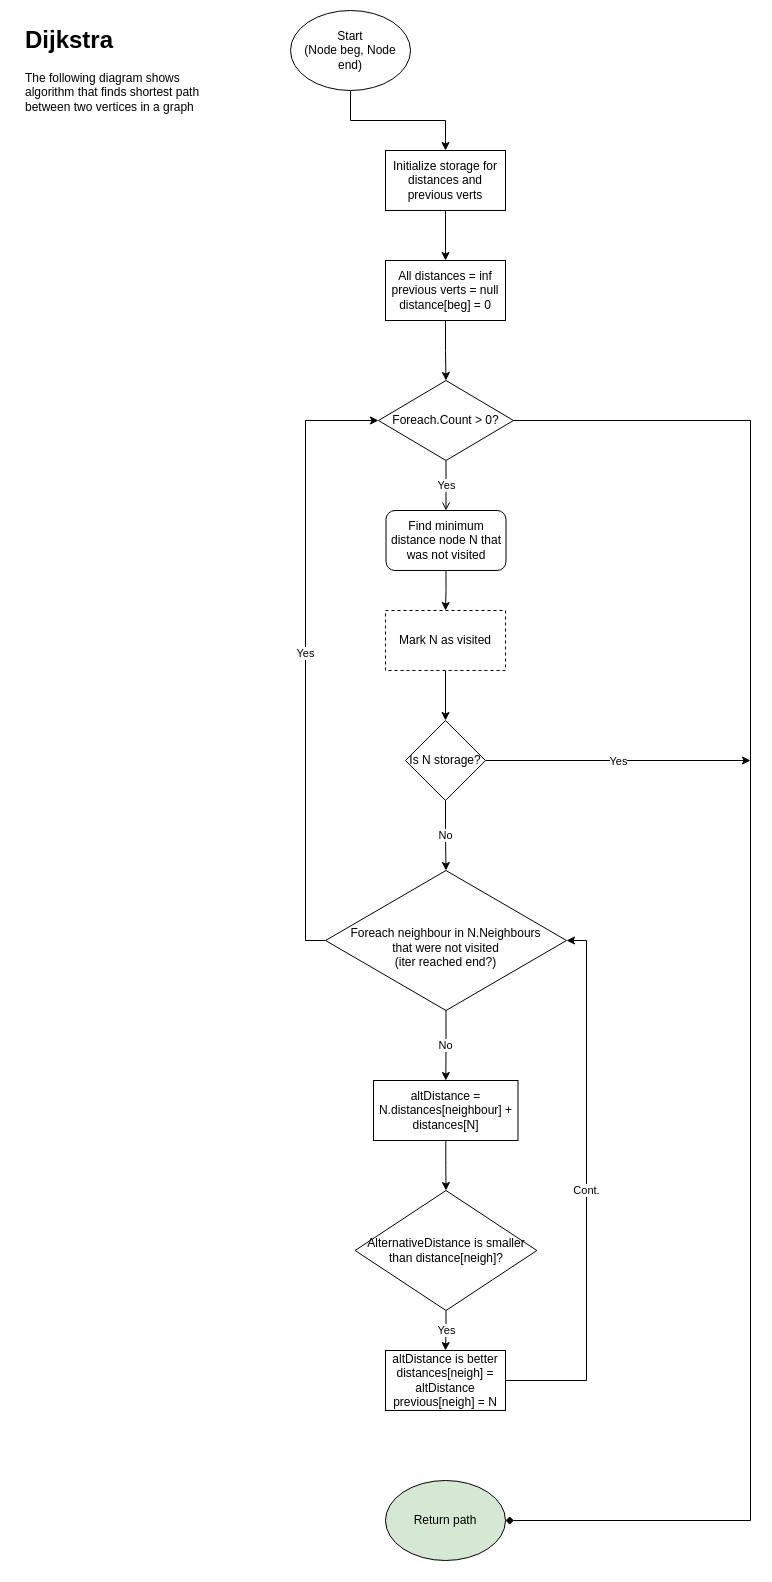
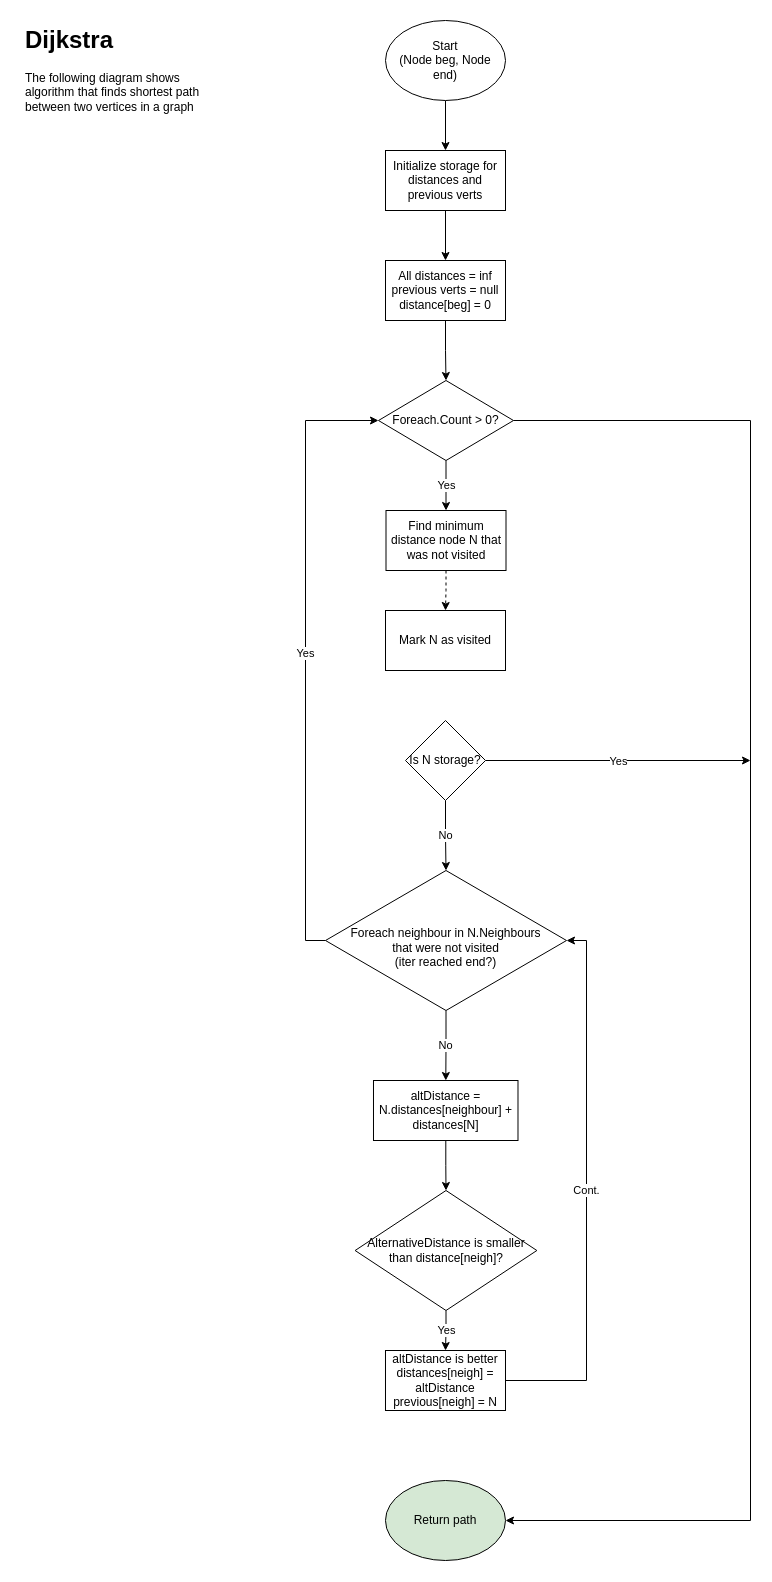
  <mxCell id="0" />
  <mxCell id="1" parent="0" />
  <mxCell id="2" value="&lt;h1&gt;Dijkstra&lt;br&gt;&lt;/h1&gt;&lt;p&gt;The following diagram shows algorithm that finds shortest path between two vertices in a graph&lt;br&gt;&lt;/p&gt;" style="text;html=1;strokeColor=none;fillColor=none;spacing=5;spacingTop=-20;whiteSpace=wrap;overflow=hidden;rounded=0;" vertex="1" parent="1"><mxGeometry y="20" width="190" height="120" as="geometry" x="20" /></mxCell>
  <mxCell id="3" value="" style="edgeStyle=orthogonalEdgeStyle;rounded=0;orthogonalLoop=1;jettySize=auto;html=1;" edge="1" parent="1" source="4" target="6"><mxGeometry relative="1" as="geometry" /></mxCell>
- <mxCell id="4" value="&lt;div&gt;Start&lt;/div&gt;&lt;div&gt;(Node beg, Node end)&lt;/div&gt;" style="ellipse;whiteSpace=wrap;html=1;" vertex="1" parent="1"><mxGeometry x="290" y="10" width="120" height="80" as="geometry" /></mxCell>
+ <mxCell id="4" value="&lt;div&gt;Start&lt;/div&gt;&lt;div&gt;(Node beg, Node end)&lt;/div&gt;" style="ellipse;whiteSpace=wrap;html=1;" vertex="1" parent="1"><mxGeometry x="385" y="20" width="120" height="80" as="geometry" /></mxCell>
  <mxCell id="5" value="" style="edgeStyle=orthogonalEdgeStyle;rounded=0;orthogonalLoop=1;jettySize=auto;html=1;" edge="1" parent="1" source="6" target="8"><mxGeometry relative="1" as="geometry" /></mxCell>
  <mxCell id="6" value="Initialize storage for distances and previous verts" style="rounded=0;whiteSpace=wrap;html=1;" vertex="1" parent="1"><mxGeometry x="385" y="150" width="120" height="60" as="geometry" /></mxCell>
  <mxCell id="7" value="" style="edgeStyle=orthogonalEdgeStyle;rounded=0;orthogonalLoop=1;jettySize=auto;html=1;" edge="1" parent="1" source="8" target="11"><mxGeometry relative="1" as="geometry" /></mxCell>
  <mxCell id="8" value="&lt;div&gt;All distances = inf&lt;/div&gt;&lt;div&gt;previous verts = null&lt;/div&gt;&lt;div&gt;distance[beg] = 0&lt;br&gt;&lt;/div&gt;" style="rounded=0;whiteSpace=wrap;html=1;" vertex="1" parent="1"><mxGeometry x="385" y="260" width="120" height="60" as="geometry" /></mxCell>
- <mxCell id="9" value="Yes" style="edgeStyle=orthogonalEdgeStyle;rounded=0;orthogonalLoop=1;jettySize=auto;html=1;endArrow=open;" edge="1" parent="1" source="11" target="13"><mxGeometry relative="1" as="geometry" /></mxCell>
- <mxCell id="10" style="edgeStyle=orthogonalEdgeStyle;rounded=0;orthogonalLoop=1;jettySize=auto;html=1;exitX=1;exitY=0.5;exitDx=0;exitDy=0;entryX=1;entryY=0.5;entryDx=0;entryDy=0;endArrow=diamond;" edge="1" parent="1" source="11" target="25"><mxGeometry relative="1" as="geometry"><Array as="points"><mxPoint x="750" y="420" /><mxPoint x="750" y="1520" /></Array></mxGeometry></mxCell>
+ <mxCell id="9" value="Yes" style="edgeStyle=orthogonalEdgeStyle;rounded=0;orthogonalLoop=1;jettySize=auto;html=1;" edge="1" parent="1" source="11" target="13"><mxGeometry relative="1" as="geometry" /></mxCell>
+ <mxCell id="10" style="edgeStyle=orthogonalEdgeStyle;rounded=0;orthogonalLoop=1;jettySize=auto;html=1;exitX=1;exitY=0.5;exitDx=0;exitDy=0;entryX=1;entryY=0.5;entryDx=0;entryDy=0;" edge="1" parent="1" source="11" target="25"><mxGeometry relative="1" as="geometry"><Array as="points"><mxPoint x="750" y="420" /><mxPoint x="750" y="1520" /></Array></mxGeometry></mxCell>
  <mxCell id="11" value="Foreach.Count &amp;gt; 0?" style="rhombus;whiteSpace=wrap;html=1;" vertex="1" parent="1"><mxGeometry x="378" y="380" width="135" height="80" as="geometry" /></mxCell>
- <mxCell id="12" value="" style="edgeStyle=orthogonalEdgeStyle;rounded=0;orthogonalLoop=1;jettySize=auto;html=1;" edge="1" parent="1" source="13" target="15"><mxGeometry relative="1" as="geometry" /></mxCell>
- <mxCell id="13" value="Find minimum distance node N that was not visited" style="whiteSpace=wrap;html=1;rounded=1;" vertex="1" parent="1"><mxGeometry x="385.5" y="510" width="120" height="60" as="geometry" /></mxCell>
- <mxCell id="14" value="" style="edgeStyle=orthogonalEdgeStyle;rounded=0;orthogonalLoop=1;jettySize=auto;html=1;" edge="1" parent="1" source="15" target="28"><mxGeometry relative="1" as="geometry" /></mxCell>
- <mxCell id="15" value="Mark N as visited" style="rounded=0;whiteSpace=wrap;html=1;dashed=1;" vertex="1" parent="1"><mxGeometry x="385" y="610" width="120" height="60" as="geometry" /></mxCell>
+ <mxCell id="12" value="" style="edgeStyle=orthogonalEdgeStyle;rounded=0;orthogonalLoop=1;jettySize=auto;html=1;dashed=1;" edge="1" parent="1" source="13" target="15"><mxGeometry relative="1" as="geometry" /></mxCell>
+ <mxCell id="13" value="Find minimum distance node N that was not visited" style="rounded=0;whiteSpace=wrap;html=1;" vertex="1" parent="1"><mxGeometry x="385.5" y="510" width="120" height="60" as="geometry" /></mxCell>
+ <mxCell id="15" value="Mark N as visited" style="rounded=0;whiteSpace=wrap;html=1;" vertex="1" parent="1"><mxGeometry x="385" y="610" width="120" height="60" as="geometry" /></mxCell>
  <mxCell id="16" value="No" style="edgeStyle=orthogonalEdgeStyle;rounded=0;orthogonalLoop=1;jettySize=auto;html=1;" edge="1" parent="1" source="18" target="20"><mxGeometry relative="1" as="geometry" /></mxCell>
  <mxCell id="17" value="Yes" style="edgeStyle=orthogonalEdgeStyle;rounded=0;orthogonalLoop=1;jettySize=auto;html=1;exitX=0;exitY=0.5;exitDx=0;exitDy=0;entryX=0;entryY=0.5;entryDx=0;entryDy=0;" edge="1" parent="1" source="18" target="11"><mxGeometry relative="1" as="geometry" /></mxCell>
  <mxCell id="18" value="&lt;div&gt;&lt;br&gt;&lt;/div&gt;&lt;div&gt;Foreach neighbour in N.Neighbours&lt;/div&gt;&lt;div&gt;that were not visited&lt;br&gt;&lt;/div&gt;&lt;div&gt;(iter reached end?)&lt;br&gt;&lt;/div&gt;" style="rhombus;whiteSpace=wrap;html=1;" vertex="1" parent="1"><mxGeometry x="325" y="870" width="241" height="140" as="geometry" /></mxCell>
  <mxCell id="19" value="" style="edgeStyle=orthogonalEdgeStyle;rounded=0;orthogonalLoop=1;jettySize=auto;html=1;" edge="1" parent="1" source="20" target="22"><mxGeometry relative="1" as="geometry" /></mxCell>
  <mxCell id="20" value="altDistance = N.distances[neighbour] + distances[N]" style="rounded=0;whiteSpace=wrap;html=1;" vertex="1" parent="1"><mxGeometry x="372.99" y="1080" width="144.5" height="60" as="geometry" /></mxCell>
  <mxCell id="21" value="Yes" style="edgeStyle=orthogonalEdgeStyle;rounded=0;orthogonalLoop=1;jettySize=auto;html=1;" edge="1" parent="1" source="22" target="24"><mxGeometry relative="1" as="geometry" /></mxCell>
  <mxCell id="22" value="AlternativeDistance is smaller than distance[neigh]?" style="rhombus;whiteSpace=wrap;html=1;" vertex="1" parent="1"><mxGeometry x="354.62" y="1190" width="181.75" height="120" as="geometry" /></mxCell>
  <mxCell id="23" value="Cont." style="edgeStyle=orthogonalEdgeStyle;rounded=0;orthogonalLoop=1;jettySize=auto;html=1;exitX=1;exitY=0.5;exitDx=0;exitDy=0;entryX=1;entryY=0.5;entryDx=0;entryDy=0;" edge="1" parent="1" source="24" target="18"><mxGeometry relative="1" as="geometry" /></mxCell>
  <mxCell id="24" value="&lt;div&gt;altDistance is better&lt;/div&gt;&lt;div&gt;distances[neigh] = altDistance&lt;/div&gt;&lt;div&gt;previous[neigh] = N&lt;br&gt;&lt;/div&gt;" style="rounded=0;whiteSpace=wrap;html=1;" vertex="1" parent="1"><mxGeometry x="384.99" y="1350" width="120" height="60" as="geometry" /></mxCell>
  <mxCell id="25" value="Return path" style="ellipse;whiteSpace=wrap;html=1;fillColor=#d5e8d4;" vertex="1" parent="1"><mxGeometry x="384.99" y="1480" width="120" height="80" as="geometry" /></mxCell>
  <mxCell id="26" value="No" style="edgeStyle=orthogonalEdgeStyle;rounded=0;orthogonalLoop=1;jettySize=auto;html=1;" edge="1" parent="1" source="28" target="18"><mxGeometry relative="1" as="geometry" /></mxCell>
  <mxCell id="27" value="Yes" style="edgeStyle=orthogonalEdgeStyle;rounded=0;orthogonalLoop=1;jettySize=auto;html=1;exitX=1;exitY=0.5;exitDx=0;exitDy=0;" edge="1" parent="1" source="28"><mxGeometry relative="1" as="geometry"><mxPoint x="750" y="760" as="targetPoint" /></mxGeometry></mxCell>
  <mxCell id="28" value="Is N storage?" style="rhombus;whiteSpace=wrap;html=1;" vertex="1" parent="1"><mxGeometry x="405" y="720" width="80" height="80" as="geometry" /></mxCell>
